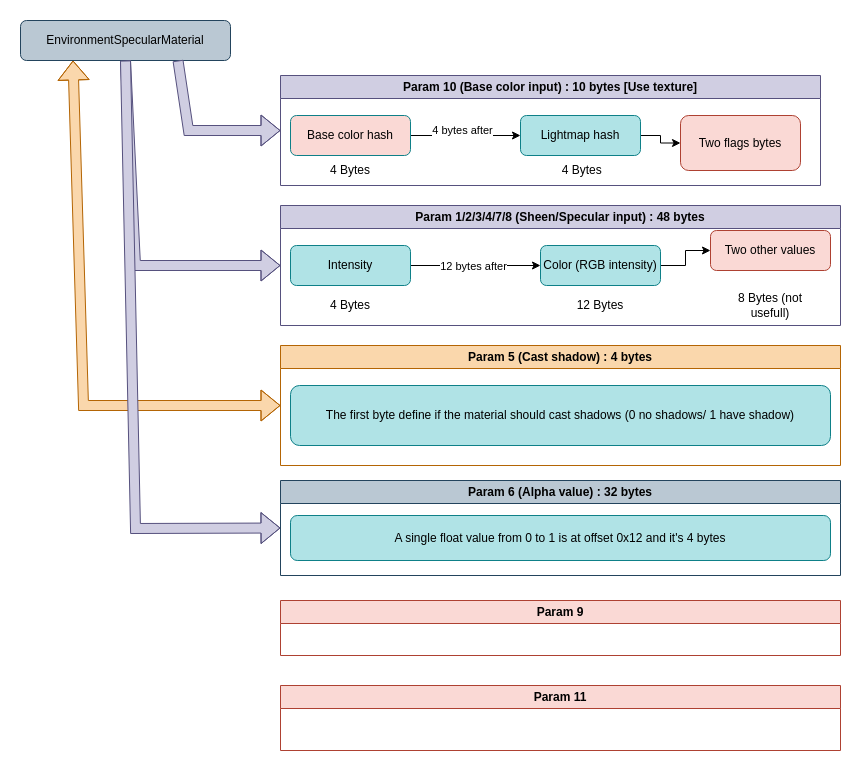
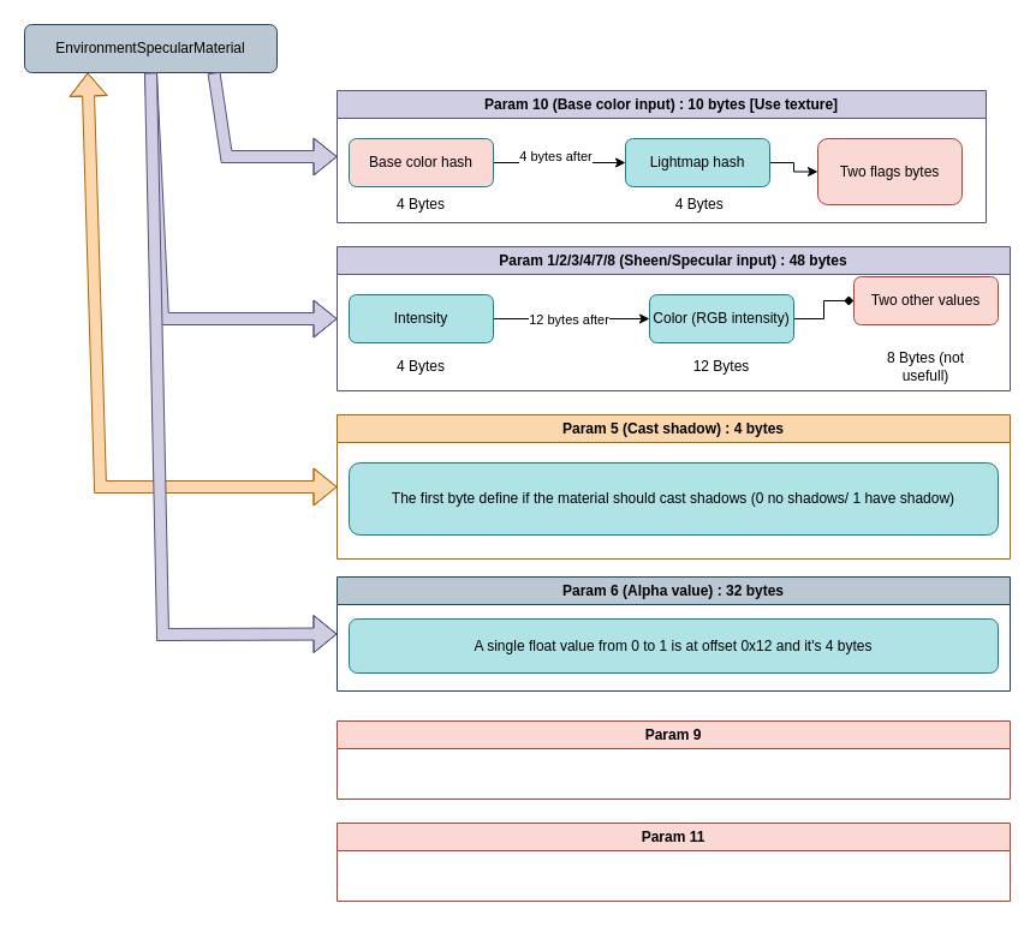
  <mxCell id="0" />
  <mxCell id="1" parent="0" />
  <mxCell id="2" value="EnvironmentSpecularMaterial" style="rounded=1;whiteSpace=wrap;html=1;fillColor=#bac8d3;strokeColor=#23445d;" parent="1" vertex="1"><mxGeometry x="20" y="20" width="210" height="40" as="geometry" /></mxCell>
  <mxCell id="3" value="" style="edgeStyle=orthogonalEdgeStyle;rounded=0;orthogonalLoop=1;jettySize=auto;html=1;" parent="1" source="5" target="7" edge="1"><mxGeometry relative="1" as="geometry" /></mxCell>
  <mxCell id="4" value="4 bytes after" style="edgeLabel;html=1;align=center;verticalAlign=middle;resizable=0;points=[];" parent="3" vertex="1" connectable="0"><mxGeometry x="-0.075" y="6" relative="1" as="geometry"><mxPoint as="offset" /></mxGeometry></mxCell>
  <mxCell id="5" value="Base color hash" style="rounded=1;whiteSpace=wrap;html=1;fillColor=#fad9d5;strokeColor=#0e8088;" parent="1" vertex="1"><mxGeometry x="290" y="115" width="120" height="40" as="geometry" /></mxCell>
  <mxCell id="6" value="" style="edgeStyle=orthogonalEdgeStyle;rounded=0;orthogonalLoop=1;jettySize=auto;html=1;" parent="1" source="7" target="8" edge="1"><mxGeometry relative="1" as="geometry" /></mxCell>
  <mxCell id="7" value="Lightmap hash" style="rounded=1;whiteSpace=wrap;html=1;fillColor=#b0e3e6;strokeColor=#0e8088;" parent="1" vertex="1"><mxGeometry x="520" y="115" width="120" height="40" as="geometry" /></mxCell>
  <mxCell id="8" value="Two flags bytes" style="rounded=1;whiteSpace=wrap;html=1;fillColor=#fad9d5;strokeColor=#ae4132;" parent="1" vertex="1"><mxGeometry x="680" y="115" width="120" height="55" as="geometry" /></mxCell>
  <mxCell id="9" value="Param 10 (Base color input) : 10 bytes [Use texture]" style="swimlane;whiteSpace=wrap;html=1;fillColor=#d0cee2;strokeColor=#56517e;" parent="1" vertex="1"><mxGeometry x="280" y="75" width="540" height="110" as="geometry" /></mxCell>
  <mxCell id="10" value="4 Bytes" style="text;html=1;align=center;verticalAlign=middle;whiteSpace=wrap;rounded=0;" parent="9" vertex="1"><mxGeometry x="40" y="80" width="60" height="30" as="geometry" /></mxCell>
  <mxCell id="11" value="&amp;nbsp;4 Bytes" style="text;html=1;align=center;verticalAlign=middle;whiteSpace=wrap;rounded=0;" parent="9" vertex="1"><mxGeometry x="270" y="80" width="60" height="30" as="geometry" /></mxCell>
  <mxCell id="12" value="" style="shape=flexArrow;endArrow=classic;html=1;rounded=0;entryX=0;entryY=0.5;entryDx=0;entryDy=0;exitX=0.75;exitY=1;exitDx=0;exitDy=0;fillColor=#d0cee2;strokeColor=#56517e;" parent="1" source="2" target="9" edge="1"><mxGeometry width="50" height="50" relative="1" as="geometry"><mxPoint x="140" y="55" as="sourcePoint" /><mxPoint x="190" y="265" as="targetPoint" /><Array as="points"><mxPoint x="188" y="130" /></Array></mxGeometry></mxCell>
  <mxCell id="13" value="Param 1/2/3/4/7/8 (Sheen/Specular input) : 48 bytes" style="swimlane;whiteSpace=wrap;html=1;fillColor=#d0cee2;strokeColor=#56517e;" vertex="1" parent="1"><mxGeometry x="280" y="205" width="560" height="120" as="geometry" /></mxCell>
  <mxCell id="14" value="" style="edgeStyle=orthogonalEdgeStyle;rounded=0;orthogonalLoop=1;jettySize=auto;html=1;" edge="1" parent="13" source="16" target="19"><mxGeometry relative="1" as="geometry" /></mxCell>
  <mxCell id="15" value="12 bytes after" style="edgeLabel;html=1;align=center;verticalAlign=middle;resizable=0;points=[];" vertex="1" connectable="0" parent="14"><mxGeometry x="-0.05" relative="1" as="geometry"><mxPoint as="offset" /></mxGeometry></mxCell>
  <mxCell id="16" value="Intensity" style="rounded=1;whiteSpace=wrap;html=1;fillColor=#b0e3e6;strokeColor=#0e8088;" vertex="1" parent="13"><mxGeometry x="10" y="40" width="120" height="40" as="geometry" /></mxCell>
  <mxCell id="17" value="4 Bytes" style="text;html=1;align=center;verticalAlign=middle;whiteSpace=wrap;rounded=0;" vertex="1" parent="13"><mxGeometry x="40" y="85" width="60" height="30" as="geometry" /></mxCell>
- <mxCell id="18" value="" style="edgeStyle=orthogonalEdgeStyle;rounded=0;orthogonalLoop=1;jettySize=auto;html=1;" edge="1" parent="13" source="19" target="21"><mxGeometry relative="1" as="geometry" /></mxCell>
+ <mxCell id="18" value="" style="edgeStyle=orthogonalEdgeStyle;rounded=0;orthogonalLoop=1;jettySize=auto;html=1;endArrow=diamond;" edge="1" parent="13" source="19" target="21"><mxGeometry relative="1" as="geometry" /></mxCell>
  <mxCell id="19" value="Color (RGB intensity)" style="rounded=1;whiteSpace=wrap;html=1;fillColor=#b0e3e6;strokeColor=#0e8088;" vertex="1" parent="13"><mxGeometry x="260" y="40" width="120" height="40" as="geometry" /></mxCell>
  <mxCell id="20" value="12 Bytes" style="text;html=1;align=center;verticalAlign=middle;whiteSpace=wrap;rounded=0;" vertex="1" parent="13"><mxGeometry x="290" y="85" width="60" height="30" as="geometry" /></mxCell>
  <mxCell id="21" value="Two other values" style="rounded=1;whiteSpace=wrap;html=1;fillColor=#fad9d5;strokeColor=#ae4132;" vertex="1" parent="13"><mxGeometry x="430" y="25" width="120" height="40" as="geometry" /></mxCell>
  <mxCell id="22" value="8 Bytes (not usefull)" style="text;html=1;align=center;verticalAlign=middle;whiteSpace=wrap;rounded=0;" vertex="1" parent="13"><mxGeometry x="440" y="85" width="100" height="30" as="geometry" /></mxCell>
  <mxCell id="23" value="" style="shape=flexArrow;endArrow=classic;html=1;rounded=0;fillColor=#d0cee2;strokeColor=#56517e;entryX=0;entryY=0.5;entryDx=0;entryDy=0;exitX=0.5;exitY=1;exitDx=0;exitDy=0;" edge="1" parent="1" source="2" target="13"><mxGeometry width="50" height="50" relative="1" as="geometry"><mxPoint x="100" y="285" as="sourcePoint" /><mxPoint x="150" y="235" as="targetPoint" /><Array as="points"><mxPoint x="135" y="265" /></Array></mxGeometry></mxCell>
  <mxCell id="24" value="Param 5 (Cast shadow) : 4 bytes" style="swimlane;whiteSpace=wrap;html=1;fillColor=#fad7ac;strokeColor=#b46504;" vertex="1" parent="1"><mxGeometry x="280" y="345" width="560" height="120" as="geometry" /></mxCell>
  <mxCell id="25" value="The first byte define if the material should cast shadows (0 no shadows/ 1 have shadow)" style="rounded=1;whiteSpace=wrap;html=1;fillColor=#b0e3e6;strokeColor=#0e8088;" vertex="1" parent="24"><mxGeometry x="10" y="40" width="540" height="60" as="geometry" /></mxCell>
  <mxCell id="26" value="" style="shape=flexArrow;endArrow=classic;startArrow=classic;html=1;rounded=0;entryX=0;entryY=0.5;entryDx=0;entryDy=0;exitX=0.25;exitY=1;exitDx=0;exitDy=0;fillColor=#fad7ac;strokeColor=#b46504;" edge="1" parent="1" source="2" target="24"><mxGeometry width="100" height="100" relative="1" as="geometry"><mxPoint x="70" y="445" as="sourcePoint" /><mxPoint x="170" y="345" as="targetPoint" /><Array as="points"><mxPoint x="83" y="405" /></Array></mxGeometry></mxCell>
  <mxCell id="27" value="Param 6 (Alpha value) : 32 bytes" style="swimlane;whiteSpace=wrap;html=1;fillColor=#bac8d3;strokeColor=#23445d;" vertex="1" parent="1"><mxGeometry x="280" y="480" width="560" height="95" as="geometry" /></mxCell>
  <mxCell id="28" value="A single float value from 0 to 1 is at offset 0x12 and it's 4 bytes" style="rounded=1;whiteSpace=wrap;html=1;fillColor=#b0e3e6;strokeColor=#0e8088;" vertex="1" parent="27"><mxGeometry x="10" y="35" width="540" height="45" as="geometry" /></mxCell>
- <mxCell id="29" value="Param 9" style="swimlane;whiteSpace=wrap;html=1;fillColor=#fad9d5;strokeColor=#ae4132;startSize=23;" vertex="1" parent="1"><mxGeometry x="280" y="600" width="560" height="55" as="geometry" /></mxCell>
+ <mxCell id="29" value="Param 9" style="swimlane;whiteSpace=wrap;html=1;fillColor=#fad9d5;strokeColor=#ae4132;startSize=23;" vertex="1" parent="1"><mxGeometry x="280" y="600" width="560" height="65" as="geometry" /></mxCell>
  <mxCell id="30" value="Param 11" style="swimlane;whiteSpace=wrap;html=1;fillColor=#fad9d5;strokeColor=#ae4132;startSize=23;" vertex="1" parent="1"><mxGeometry x="280" y="685" width="560" height="65" as="geometry" /></mxCell>
  <mxCell id="31" value="" style="shape=flexArrow;endArrow=classic;html=1;rounded=0;exitX=0.5;exitY=1;exitDx=0;exitDy=0;entryX=0;entryY=0.5;entryDx=0;entryDy=0;fillColor=#d0cee2;strokeColor=#56517e;" edge="1" parent="1" source="2" target="27"><mxGeometry width="50" height="50" relative="1" as="geometry"><mxPoint x="110" y="515" as="sourcePoint" /><mxPoint x="160" y="465" as="targetPoint" /><Array as="points"><mxPoint x="135" y="528" /></Array></mxGeometry></mxCell>
